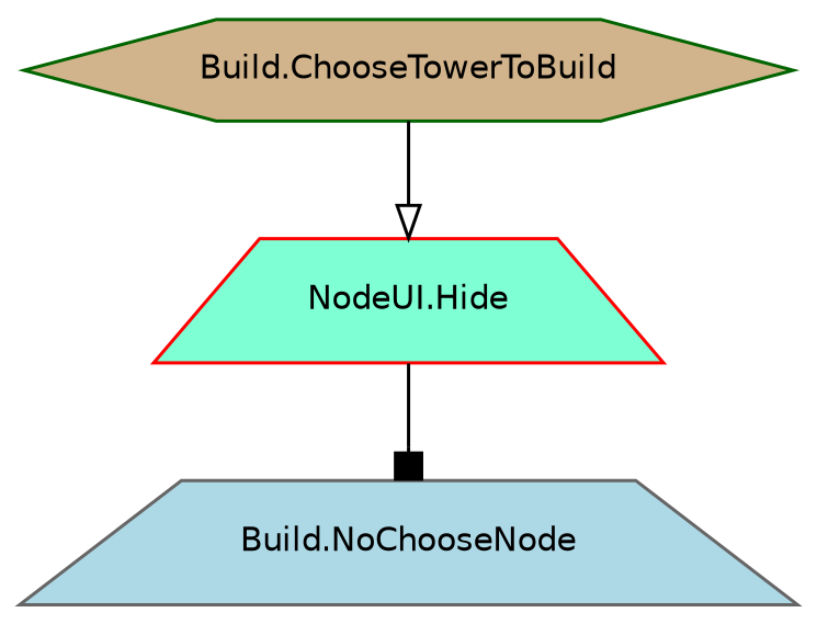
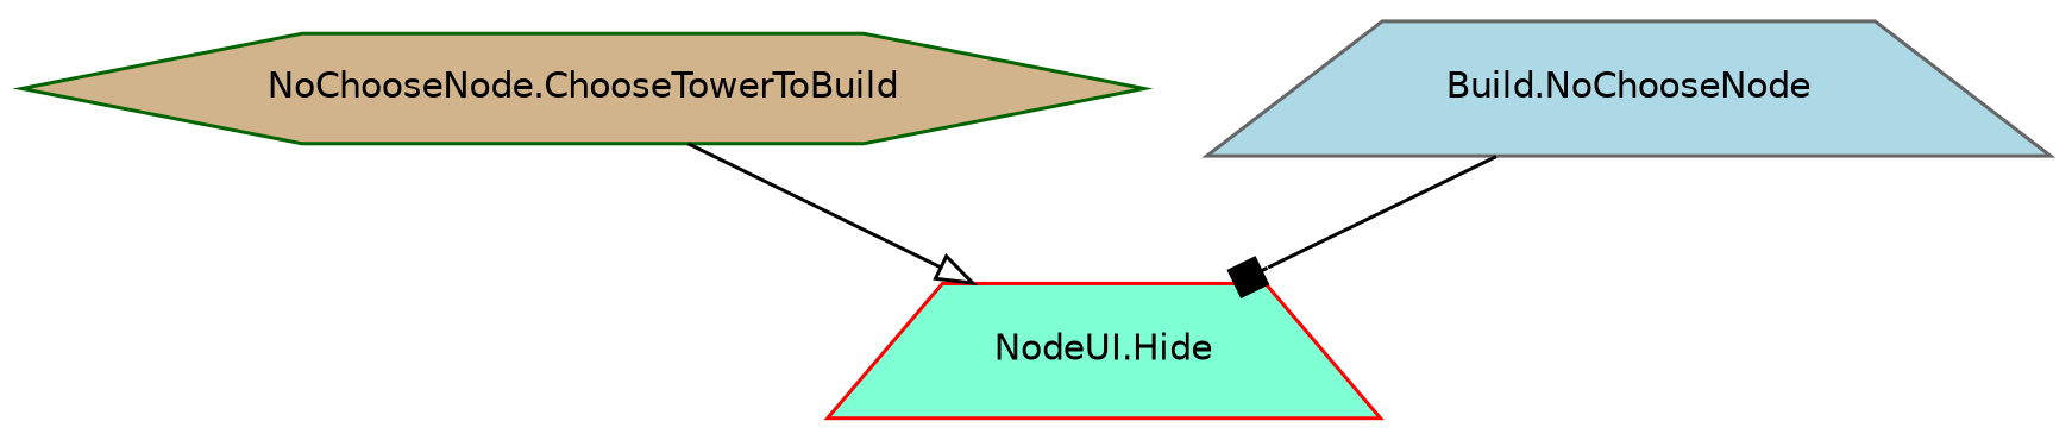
  digraph {
    rankdir=TB
    node [fontname=Helvetica fontsize=10 shape=trapezium style=filled]
    edge [color=black fontname=Helvetica fontsize=10 labelfontname=Helvetica labelfontsize=10 style=solid]
-   n1 [color=darkgreen fillcolor=tan fontcolor=black height=0.2 label="Build.ChooseTowerToBuild" shape=hexagon width=0.4]
+   n1 [color=darkgreen fillcolor=tan fontcolor=black height=0.2 label="NoChooseNode.ChooseTowerToBuild" shape=hexagon width=0.4]
    n2 [color=red fillcolor=aquamarine height=0.2 label="NodeUI.Hide" width=0.4]
    n3 [color=gray40 fillcolor=lightblue height=0.2 label="Build.NoChooseNode" width=0.4]
    n1 -> n2 [arrowhead=onormal]
-   n2 -> n3 [arrowhead=box]
+   n3 -> n2 [arrowhead=box]
  }
